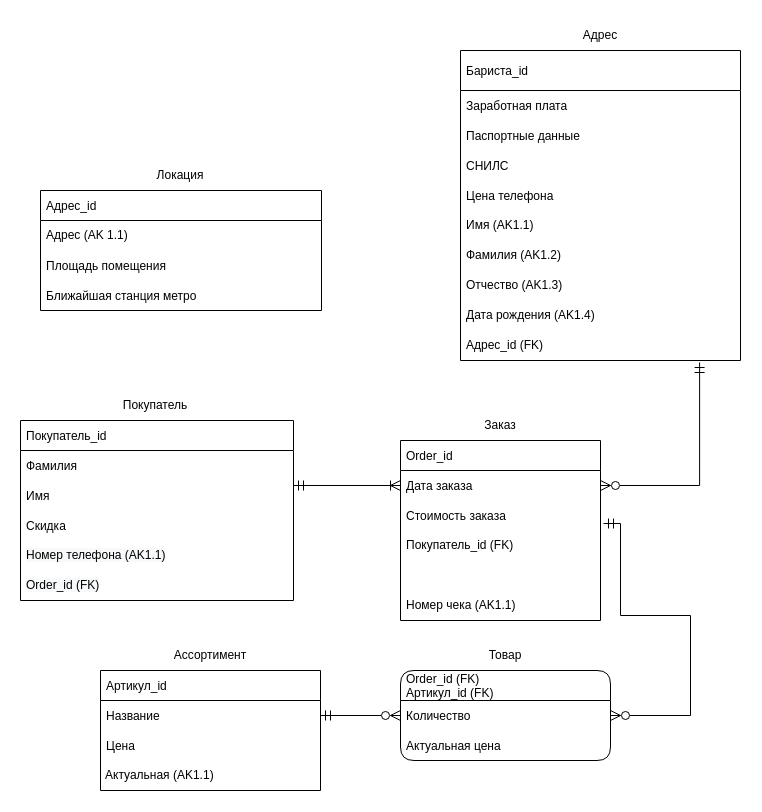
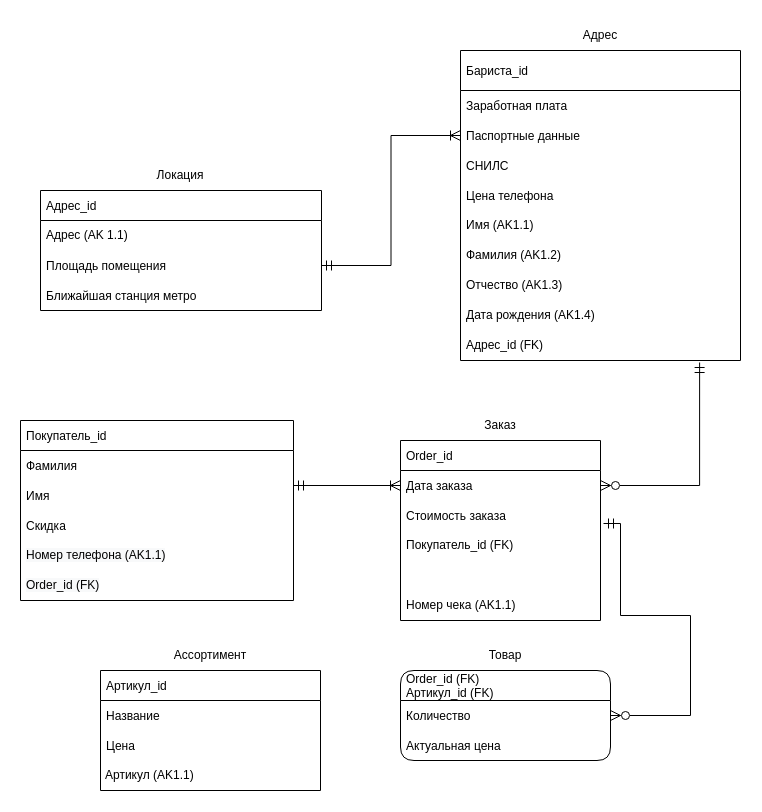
  <mxCell id="0" />
  <mxCell id="1" parent="0" />
  <mxCell id="2" value="Адрес_id" style="swimlane;fontStyle=0;childLayout=stackLayout;horizontal=1;startSize=30;horizontalStack=0;resizeParent=1;resizeParentMax=0;resizeLast=0;collapsible=1;marginBottom=0;rounded=0;shadow=0;glass=0;comic=0;sketch=0;align=left;spacingLeft=4;" parent="1" vertex="1"><mxGeometry x="40" y="190" width="281" height="120" as="geometry" /></mxCell>
  <mxCell id="3" value="Адрес (AK 1.1)" style="text;html=1;strokeColor=none;fillColor=none;align=left;verticalAlign=middle;whiteSpace=wrap;rounded=0;spacingLeft=4;" parent="2" vertex="1"><mxGeometry y="30" width="281" height="30" as="geometry" /></mxCell>
  <mxCell id="4" value="Площадь помещения" style="text;strokeColor=none;fillColor=none;align=left;verticalAlign=middle;spacingLeft=4;spacingRight=4;overflow=hidden;points=[[0,0.5],[1,0.5]];portConstraint=eastwest;rotatable=0;rounded=0;shadow=0;glass=0;comic=0;sketch=0;" parent="2" vertex="1"><mxGeometry y="60" width="281" height="30" as="geometry" /></mxCell>
  <mxCell id="5" value="Ближайшая станция метро" style="text;strokeColor=none;fillColor=none;align=left;verticalAlign=middle;spacingLeft=4;spacingRight=4;overflow=hidden;points=[[0,0.5],[1,0.5]];portConstraint=eastwest;rotatable=0;rounded=0;shadow=0;glass=0;comic=0;sketch=0;" parent="2" vertex="1"><mxGeometry y="90" width="281" height="30" as="geometry" /></mxCell>
  <mxCell id="6" value="Локация" style="text;html=1;strokeColor=none;fillColor=none;align=center;verticalAlign=middle;whiteSpace=wrap;rounded=0;shadow=0;glass=0;comic=0;sketch=0;" parent="1" vertex="1"><mxGeometry x="40" y="160" width="280" height="30" as="geometry" /></mxCell>
  <mxCell id="7" value="Бариста_id" style="swimlane;fontStyle=0;horizontal=1;startSize=40;horizontalStack=0;resizeParent=1;resizeParentMax=0;resizeLast=0;collapsible=1;marginBottom=0;rounded=0;shadow=0;glass=0;comic=0;sketch=0;align=left;verticalAlign=middle;swimlaneBody=1;swimlaneHead=1;resizeWidth=1;resizeHeight=1;enumerate=0;resizable=1;perimeter=rectanglePerimeter;autosize=0;fixedWidth=0;spacingLeft=4;" parent="1" vertex="1"><mxGeometry x="460" y="50" width="280" height="310" as="geometry" /></mxCell>
  <mxCell id="8" value="Заработная плата" style="text;strokeColor=none;fillColor=none;align=left;verticalAlign=middle;spacingLeft=4;spacingRight=4;overflow=hidden;points=[[0,0.5],[1,0.5]];portConstraint=eastwest;rotatable=0;rounded=0;shadow=0;glass=0;comic=0;sketch=0;" parent="7" vertex="1"><mxGeometry y="40" width="280" height="30" as="geometry" /></mxCell>
  <mxCell id="9" value="Паспортные данные" style="text;strokeColor=none;fillColor=none;align=left;verticalAlign=middle;spacingLeft=4;spacingRight=4;overflow=hidden;points=[[0,0.5],[1,0.5]];portConstraint=eastwest;rotatable=0;rounded=0;shadow=0;glass=0;comic=0;sketch=0;imageAspect=0;" parent="7" vertex="1"><mxGeometry y="70" width="280" height="30" as="geometry" /></mxCell>
  <mxCell id="10" value="СНИЛС" style="text;strokeColor=none;fillColor=none;align=left;verticalAlign=middle;spacingLeft=4;spacingRight=4;overflow=hidden;points=[[0,0.5],[1,0.5]];portConstraint=eastwest;rotatable=0;rounded=0;shadow=0;glass=0;comic=0;sketch=0;" parent="7" vertex="1"><mxGeometry y="100" width="280" height="30" as="geometry" /></mxCell>
  <mxCell id="11" value="Цена телефона" style="text;strokeColor=none;fillColor=none;align=left;verticalAlign=middle;spacingLeft=4;spacingRight=4;overflow=hidden;points=[[0,0.5],[1,0.5]];portConstraint=eastwest;rotatable=0;rounded=0;shadow=0;glass=0;comic=0;sketch=0;" parent="7" vertex="1"><mxGeometry y="130" width="280" height="30" as="geometry" /></mxCell>
  <mxCell id="12" value="Адрес" style="text;html=1;strokeColor=none;fillColor=none;align=center;verticalAlign=middle;whiteSpace=wrap;rounded=0;shadow=0;glass=0;comic=0;sketch=0;" parent="7" vertex="1"><mxGeometry y="-30" width="280" height="30" as="geometry" /></mxCell>
  <mxCell id="13" value="&lt;span style=&quot;&quot;&gt;Имя (AK1.1)&lt;/span&gt;" style="text;html=1;strokeColor=none;fillColor=none;align=left;verticalAlign=middle;whiteSpace=wrap;rounded=0;sketch=0;fontFamily=Helvetica;spacingLeft=4;" parent="7" vertex="1"><mxGeometry y="160" width="280" height="30" as="geometry" /></mxCell>
  <mxCell id="14" value="&lt;span style=&quot;&quot;&gt;Фамилия (AK1.2)&lt;/span&gt;" style="text;html=1;strokeColor=none;fillColor=none;align=left;verticalAlign=middle;whiteSpace=wrap;rounded=0;sketch=0;fontFamily=Helvetica;spacingLeft=4;" parent="7" vertex="1"><mxGeometry y="190" width="280" height="30" as="geometry" /></mxCell>
  <mxCell id="15" value="&lt;span style=&quot;&quot;&gt;Отчество (AK1.3)&lt;/span&gt;" style="text;html=1;strokeColor=none;fillColor=none;align=left;verticalAlign=middle;whiteSpace=wrap;rounded=0;sketch=0;fontFamily=Helvetica;spacingLeft=4;" parent="7" vertex="1"><mxGeometry y="220" width="280" height="30" as="geometry" /></mxCell>
  <mxCell id="16" value="&lt;span style=&quot;&quot;&gt;Дата рождения (AK1.4)&lt;/span&gt;" style="text;html=1;strokeColor=none;fillColor=none;align=left;verticalAlign=middle;whiteSpace=wrap;rounded=0;sketch=0;fontFamily=Helvetica;spacingLeft=4;" parent="7" vertex="1"><mxGeometry y="250" width="280" height="30" as="geometry" /></mxCell>
  <mxCell id="17" value="Адрес_id (FK)" style="text;html=1;strokeColor=none;fillColor=none;align=left;verticalAlign=middle;whiteSpace=wrap;rounded=0;sketch=0;fontFamily=Helvetica;spacingLeft=4;" parent="7" vertex="1"><mxGeometry y="280" width="280" height="30" as="geometry" /></mxCell>
+ <mxCell id="18" style="edgeStyle=orthogonalEdgeStyle;rounded=0;orthogonalLoop=1;jettySize=auto;html=1;exitX=1;exitY=0.5;exitDx=0;exitDy=0;entryX=0;entryY=0.5;entryDx=0;entryDy=0;startArrow=ERmandOne;startFill=0;endArrow=ERoneToMany;endFill=0;endSize=8;startSize=8;" parent="1" source="4" target="9" edge="1"><mxGeometry relative="1" as="geometry" /></mxCell>
  <mxCell id="19" value="Покупатель_id" style="swimlane;fontStyle=0;childLayout=stackLayout;horizontal=1;startSize=30;horizontalStack=0;resizeParent=1;resizeParentMax=0;resizeLast=0;collapsible=1;marginBottom=0;rounded=0;shadow=0;glass=0;comic=0;sketch=0;align=left;spacingLeft=4;" parent="1" vertex="1"><mxGeometry x="20" y="420" width="273" height="180" as="geometry" /></mxCell>
  <mxCell id="20" value="Фамилия" style="text;strokeColor=none;fillColor=none;align=left;verticalAlign=middle;spacingLeft=4;spacingRight=4;overflow=hidden;points=[[0,0.5],[1,0.5]];portConstraint=eastwest;rotatable=0;rounded=0;shadow=0;glass=0;comic=0;sketch=0;" parent="19" vertex="1"><mxGeometry y="30" width="273" height="30" as="geometry" /></mxCell>
  <mxCell id="21" value="Имя" style="text;strokeColor=none;fillColor=none;align=left;verticalAlign=middle;spacingLeft=4;spacingRight=4;overflow=hidden;points=[[0,0.5],[1,0.5]];portConstraint=eastwest;rotatable=0;rounded=0;shadow=0;glass=0;comic=0;sketch=0;" parent="19" vertex="1"><mxGeometry y="60" width="273" height="30" as="geometry" /></mxCell>
  <mxCell id="22" value="Скидка" style="text;strokeColor=none;fillColor=none;align=left;verticalAlign=middle;spacingLeft=4;spacingRight=4;overflow=hidden;points=[[0,0.5],[1,0.5]];portConstraint=eastwest;rotatable=0;rounded=0;shadow=0;glass=0;comic=0;sketch=0;" parent="19" vertex="1"><mxGeometry y="90" width="273" height="30" as="geometry" /></mxCell>
  <mxCell id="23" value="&lt;span style=&quot;color: rgb(0, 0, 0); font-family: Helvetica; font-size: 12px; font-style: normal; font-variant-ligatures: normal; font-variant-caps: normal; font-weight: 400; letter-spacing: normal; orphans: 2; text-indent: 0px; text-transform: none; widows: 2; word-spacing: 0px; -webkit-text-stroke-width: 0px; background-color: rgb(248, 249, 250); text-decoration-thickness: initial; text-decoration-style: initial; text-decoration-color: initial; float: none; display: inline !important;&quot;&gt;Номер телефона (AK1.1)&lt;/span&gt;" style="text;html=1;strokeColor=none;fillColor=none;align=left;verticalAlign=middle;whiteSpace=wrap;rounded=0;sketch=0;fontFamily=Helvetica;spacingLeft=4;" parent="19" vertex="1"><mxGeometry y="120" width="273" height="30" as="geometry" /></mxCell>
  <mxCell id="24" value="&lt;span style=&quot;color: rgb(0, 0, 0); font-family: Helvetica; font-size: 12px; font-style: normal; font-variant-ligatures: normal; font-variant-caps: normal; font-weight: 400; letter-spacing: normal; orphans: 2; text-indent: 0px; text-transform: none; widows: 2; word-spacing: 0px; -webkit-text-stroke-width: 0px; background-color: rgb(248, 249, 250); text-decoration-thickness: initial; text-decoration-style: initial; text-decoration-color: initial; float: none; display: inline !important;&quot;&gt;Order_id (FK)&lt;/span&gt;" style="text;html=1;strokeColor=none;fillColor=none;align=left;verticalAlign=middle;whiteSpace=wrap;rounded=0;sketch=0;fontFamily=Helvetica;spacingLeft=4;" parent="19" vertex="1"><mxGeometry y="150" width="273" height="30" as="geometry" /></mxCell>
- <mxCell id="25" value="Покупатель" style="text;html=1;strokeColor=none;fillColor=none;align=center;verticalAlign=middle;whiteSpace=wrap;rounded=0;shadow=0;glass=0;comic=0;sketch=0;" parent="1" vertex="1"><mxGeometry x="20" y="390" width="270" height="30" as="geometry" /></mxCell>
  <mxCell id="26" value="Order_id" style="swimlane;fontStyle=0;horizontal=1;startSize=30;horizontalStack=0;resizeParent=1;resizeParentMax=0;resizeLast=0;collapsible=1;marginBottom=0;rounded=0;shadow=0;glass=0;comic=0;sketch=0;align=left;spacingLeft=4;" parent="1" vertex="1"><mxGeometry x="400" y="440" width="200" height="180" as="geometry" /></mxCell>
  <mxCell id="27" value="Дата заказа" style="text;strokeColor=none;fillColor=none;align=left;verticalAlign=middle;spacingLeft=4;spacingRight=4;overflow=hidden;points=[[0,0.5],[1,0.5]];portConstraint=eastwest;rotatable=0;rounded=0;shadow=0;glass=0;comic=0;sketch=0;" parent="26" vertex="1"><mxGeometry y="30" width="200" height="30" as="geometry" /></mxCell>
  <mxCell id="28" value="Стоимость заказа" style="text;strokeColor=none;fillColor=none;align=left;verticalAlign=middle;spacingLeft=4;spacingRight=4;overflow=hidden;points=[[0,0.5],[1,0.5]];portConstraint=eastwest;rotatable=0;rounded=0;shadow=0;glass=0;comic=0;sketch=0;" parent="26" vertex="1"><mxGeometry y="60" width="200" height="30" as="geometry" /></mxCell>
  <mxCell id="29" value="&lt;span style=&quot;&quot;&gt;Покупатель_id (FK)&lt;/span&gt;" style="text;html=1;strokeColor=none;fillColor=none;align=left;verticalAlign=middle;whiteSpace=wrap;rounded=0;sketch=0;fontFamily=Helvetica;spacingLeft=4;" parent="26" vertex="1"><mxGeometry y="90" width="200" height="30" as="geometry" /></mxCell>
  <mxCell id="30" value="Номер чека (AK1.1)" style="text;html=1;strokeColor=none;fillColor=none;align=left;verticalAlign=middle;whiteSpace=wrap;rounded=0;fontStyle=0;spacingLeft=4;" parent="26" vertex="1"><mxGeometry y="150" width="200" height="30" as="geometry" /></mxCell>
  <mxCell id="31" value="Заказ" style="text;html=1;strokeColor=none;fillColor=none;align=center;verticalAlign=middle;whiteSpace=wrap;rounded=0;shadow=0;glass=0;comic=0;sketch=0;" parent="1" vertex="1"><mxGeometry x="400" y="410" width="200" height="30" as="geometry" /></mxCell>
  <mxCell id="32" value="Order_id (FK)&#10;Артикул_id (FK)" style="swimlane;fontStyle=0;childLayout=stackLayout;horizontal=1;startSize=30;horizontalStack=0;resizeParent=1;resizeParentMax=0;resizeLast=0;collapsible=1;marginBottom=0;rounded=1;shadow=0;glass=0;comic=0;sketch=0;align=left;spacingLeft=4;" parent="1" vertex="1"><mxGeometry x="400" y="670" width="210" height="90" as="geometry" /></mxCell>
  <mxCell id="33" value="Количество" style="text;strokeColor=none;fillColor=none;align=left;verticalAlign=middle;spacingLeft=4;spacingRight=4;overflow=hidden;points=[[0,0.5],[1,0.5]];portConstraint=eastwest;rotatable=0;rounded=0;shadow=0;glass=0;comic=0;sketch=0;" parent="32" vertex="1"><mxGeometry y="30" width="210" height="30" as="geometry" /></mxCell>
  <mxCell id="34" value="Актуальная цена" style="text;strokeColor=none;fillColor=none;align=left;verticalAlign=middle;spacingLeft=4;spacingRight=4;overflow=hidden;points=[[0,0.5],[1,0.5]];portConstraint=eastwest;rotatable=0;rounded=0;shadow=0;glass=0;comic=0;sketch=0;" parent="32" vertex="1"><mxGeometry y="60" width="210" height="30" as="geometry" /></mxCell>
  <mxCell id="35" value="Товар" style="text;html=1;strokeColor=none;fillColor=none;align=center;verticalAlign=middle;whiteSpace=wrap;rounded=0;shadow=0;glass=0;comic=0;sketch=0;" parent="1" vertex="1"><mxGeometry x="400" y="640" width="210" height="30" as="geometry" /></mxCell>
  <mxCell id="36" style="edgeStyle=orthogonalEdgeStyle;rounded=0;orthogonalLoop=1;jettySize=auto;html=1;entryX=1;entryY=0.167;entryDx=0;entryDy=0;entryPerimeter=0;startArrow=ERoneToMany;startFill=0;endArrow=ERmandOne;endFill=0;fillOpacity=100;endSize=8;startSize=8;" parent="1" source="27" target="21" edge="1"><mxGeometry relative="1" as="geometry" /></mxCell>
  <mxCell id="37" value="Артикул_id" style="swimlane;fontStyle=0;childLayout=stackLayout;horizontal=1;startSize=30;horizontalStack=0;resizeParent=1;resizeParentMax=0;resizeLast=0;collapsible=1;marginBottom=0;rounded=0;align=left;spacingLeft=4;" parent="1" vertex="1"><mxGeometry x="100" y="670" width="220" height="120" as="geometry" /></mxCell>
  <mxCell id="38" value="Название" style="text;strokeColor=none;fillColor=none;align=left;verticalAlign=middle;spacingLeft=4;spacingRight=4;overflow=hidden;points=[[0,0.5],[1,0.5]];portConstraint=eastwest;rotatable=0;rounded=1;" parent="37" vertex="1"><mxGeometry y="30" width="220" height="30" as="geometry" /></mxCell>
  <mxCell id="39" value="Цена" style="text;strokeColor=none;fillColor=none;align=left;verticalAlign=middle;spacingLeft=4;spacingRight=4;overflow=hidden;points=[[0,0.5],[1,0.5]];portConstraint=eastwest;rotatable=0;rounded=1;" parent="37" vertex="1"><mxGeometry y="60" width="220" height="30" as="geometry" /></mxCell>
- <mxCell id="40" value="Актуальная (AK1.1)" style="text;html=1;strokeColor=none;fillColor=none;align=left;verticalAlign=middle;whiteSpace=wrap;rounded=0;spacingLeft=3;" parent="37" vertex="1"><mxGeometry y="90" width="220" height="30" as="geometry" /></mxCell>
+ <mxCell id="40" value="Артикул (AK1.1)" style="text;html=1;strokeColor=none;fillColor=none;align=left;verticalAlign=middle;whiteSpace=wrap;rounded=0;spacingLeft=3;" parent="37" vertex="1"><mxGeometry y="90" width="220" height="30" as="geometry" /></mxCell>
  <mxCell id="41" value="Ассортимент" style="text;html=1;strokeColor=none;fillColor=none;align=center;verticalAlign=middle;whiteSpace=wrap;rounded=0;" parent="1" vertex="1"><mxGeometry x="100" y="640" width="220" height="30" as="geometry" /></mxCell>
- <mxCell id="42" style="edgeStyle=orthogonalEdgeStyle;rounded=0;orthogonalLoop=1;jettySize=auto;html=1;entryX=0;entryY=0.5;entryDx=0;entryDy=0;endArrow=ERzeroToMany;endFill=0;startArrow=ERmandOne;startFill=0;endSize=8;startSize=8;" parent="1" source="38" target="33" edge="1"><mxGeometry relative="1" as="geometry" /></mxCell>
  <mxCell id="43" style="edgeStyle=orthogonalEdgeStyle;rounded=0;orthogonalLoop=1;jettySize=auto;html=1;startArrow=ERzeroToMany;startFill=0;endArrow=ERmandOne;endFill=0;endSize=8;startSize=8;exitX=1;exitY=0.5;exitDx=0;exitDy=0;entryX=0.854;entryY=1.067;entryDx=0;entryDy=0;entryPerimeter=0;" parent="1" target="17" edge="1"><mxGeometry relative="1" as="geometry"><Array as="points"><mxPoint x="699" y="485" /></Array><mxPoint x="600" y="485" as="sourcePoint" /><mxPoint x="699.96" y="392.01" as="targetPoint" /></mxGeometry></mxCell>
  <mxCell id="44" style="edgeStyle=orthogonalEdgeStyle;rounded=0;orthogonalLoop=1;jettySize=auto;html=1;fontFamily=Helvetica;startSize=8;endSize=8;entryX=1.015;entryY=0.767;entryDx=0;entryDy=0;entryPerimeter=0;startArrow=ERzeroToMany;startFill=0;endArrow=ERmandOne;endFill=0;" parent="1" source="33" target="28" edge="1"><mxGeometry relative="1" as="geometry"><mxPoint x="660" y="520" as="targetPoint" /><Array as="points"><mxPoint x="690" y="715" /><mxPoint x="690" y="615" /><mxPoint x="620" y="615" /><mxPoint x="620" y="523" /></Array></mxGeometry></mxCell>
